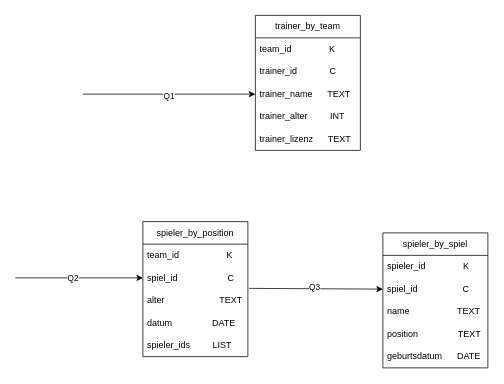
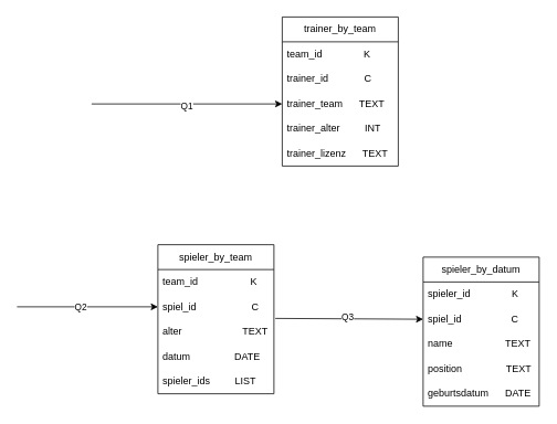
  <mxCell id="0" />
  <mxCell id="1" parent="0" />
  <mxCell id="2" value="trainer_by_team" style="swimlane;fontStyle=0;childLayout=stackLayout;horizontal=1;startSize=30;horizontalStack=0;resizeParent=1;resizeParentMax=0;resizeLast=0;collapsible=1;marginBottom=0;whiteSpace=wrap;html=1;" vertex="1" parent="1"><mxGeometry x="340" y="20" width="140" height="180" as="geometry" /></mxCell>
  <mxCell id="3" value="team_id&amp;nbsp; &amp;nbsp; &amp;nbsp; &amp;nbsp; &amp;nbsp; &amp;nbsp; &amp;nbsp; &amp;nbsp;K" style="text;strokeColor=none;fillColor=none;align=left;verticalAlign=middle;spacingLeft=4;spacingRight=4;overflow=hidden;points=[[0,0.5],[1,0.5]];portConstraint=eastwest;rotatable=0;whiteSpace=wrap;html=1;" vertex="1" parent="2"><mxGeometry y="30" width="140" height="30" as="geometry" /></mxCell>
  <mxCell id="4" value="trainer_id&amp;nbsp; &amp;nbsp; &amp;nbsp; &amp;nbsp; &amp;nbsp; &amp;nbsp; &amp;nbsp;C&amp;nbsp; &amp;nbsp; &amp;nbsp; &amp;nbsp;" style="text;strokeColor=none;fillColor=none;align=left;verticalAlign=middle;spacingLeft=4;spacingRight=4;overflow=hidden;points=[[0,0.5],[1,0.5]];portConstraint=eastwest;rotatable=0;whiteSpace=wrap;html=1;" vertex="1" parent="2"><mxGeometry y="60" width="140" height="30" as="geometry" /></mxCell>
- <mxCell id="5" value="trainer_name&amp;nbsp; &amp;nbsp; &amp;nbsp; TEXT" style="text;strokeColor=none;fillColor=none;align=left;verticalAlign=middle;spacingLeft=4;spacingRight=4;overflow=hidden;points=[[0,0.5],[1,0.5]];portConstraint=eastwest;rotatable=0;whiteSpace=wrap;html=1;" vertex="1" parent="2"><mxGeometry y="90" width="140" height="30" as="geometry" /></mxCell>
+ <mxCell id="5" value="trainer_team&amp;nbsp; &amp;nbsp; &amp;nbsp; TEXT" style="text;strokeColor=none;fillColor=none;align=left;verticalAlign=middle;spacingLeft=4;spacingRight=4;overflow=hidden;points=[[0,0.5],[1,0.5]];portConstraint=eastwest;rotatable=0;whiteSpace=wrap;html=1;" vertex="1" parent="2"><mxGeometry y="90" width="140" height="30" as="geometry" /></mxCell>
  <mxCell id="6" value="trainer_alter&amp;nbsp; &amp;nbsp; &amp;nbsp; &amp;nbsp; &amp;nbsp;INT" style="text;strokeColor=none;fillColor=none;align=left;verticalAlign=middle;spacingLeft=4;spacingRight=4;overflow=hidden;points=[[0,0.5],[1,0.5]];portConstraint=eastwest;rotatable=0;whiteSpace=wrap;html=1;" vertex="1" parent="2"><mxGeometry y="120" width="140" height="30" as="geometry" /></mxCell>
  <mxCell id="7" value="trainer_lizenz&amp;nbsp; &amp;nbsp; &amp;nbsp; TEXT" style="text;strokeColor=none;fillColor=none;align=left;verticalAlign=middle;spacingLeft=4;spacingRight=4;overflow=hidden;points=[[0,0.5],[1,0.5]];portConstraint=eastwest;rotatable=0;whiteSpace=wrap;html=1;" vertex="1" parent="2"><mxGeometry y="150" width="140" height="30" as="geometry" /></mxCell>
- <mxCell id="8" value="spieler_by_spiel" style="swimlane;fontStyle=0;childLayout=stackLayout;horizontal=1;startSize=30;horizontalStack=0;resizeParent=1;resizeParentMax=0;resizeLast=0;collapsible=1;marginBottom=0;whiteSpace=wrap;html=1;" vertex="1" parent="1"><mxGeometry x="510" y="310" width="140" height="180" as="geometry" /></mxCell>
+ <mxCell id="8" value="spieler_by_datum" style="swimlane;fontStyle=0;childLayout=stackLayout;horizontal=1;startSize=30;horizontalStack=0;resizeParent=1;resizeParentMax=0;resizeLast=0;collapsible=1;marginBottom=0;whiteSpace=wrap;html=1;" vertex="1" parent="1"><mxGeometry x="510" y="310" width="140" height="180" as="geometry" /></mxCell>
  <mxCell id="9" value="spieler_id&amp;nbsp; &amp;nbsp; &amp;nbsp; &amp;nbsp; &amp;nbsp; &amp;nbsp; &amp;nbsp; &amp;nbsp;K" style="text;strokeColor=none;fillColor=none;align=left;verticalAlign=middle;spacingLeft=4;spacingRight=4;overflow=hidden;points=[[0,0.5],[1,0.5]];portConstraint=eastwest;rotatable=0;whiteSpace=wrap;html=1;" vertex="1" parent="8"><mxGeometry y="30" width="140" height="30" as="geometry" /></mxCell>
  <mxCell id="10" value="spiel_id&amp;nbsp; &amp;nbsp; &amp;nbsp; &amp;nbsp; &amp;nbsp; &amp;nbsp; &amp;nbsp; &amp;nbsp; &amp;nbsp; C" style="text;strokeColor=none;fillColor=none;align=left;verticalAlign=middle;spacingLeft=4;spacingRight=4;overflow=hidden;points=[[0,0.5],[1,0.5]];portConstraint=eastwest;rotatable=0;whiteSpace=wrap;html=1;" vertex="1" parent="8"><mxGeometry y="60" width="140" height="30" as="geometry" /></mxCell>
  <mxCell id="11" value="name&amp;nbsp; &amp;nbsp; &amp;nbsp; &amp;nbsp; &amp;nbsp; &amp;nbsp; &amp;nbsp; &amp;nbsp; &amp;nbsp; &amp;nbsp;TEXT" style="text;strokeColor=none;fillColor=none;align=left;verticalAlign=middle;spacingLeft=4;spacingRight=4;overflow=hidden;points=[[0,0.5],[1,0.5]];portConstraint=eastwest;rotatable=0;whiteSpace=wrap;html=1;" vertex="1" parent="8"><mxGeometry y="90" width="140" height="30" as="geometry" /></mxCell>
  <mxCell id="12" value="position&amp;nbsp; &amp;nbsp; &amp;nbsp; &amp;nbsp; &amp;nbsp; &amp;nbsp; &amp;nbsp; &amp;nbsp; TEXT" style="text;strokeColor=none;fillColor=none;align=left;verticalAlign=middle;spacingLeft=4;spacingRight=4;overflow=hidden;points=[[0,0.5],[1,0.5]];portConstraint=eastwest;rotatable=0;whiteSpace=wrap;html=1;" vertex="1" parent="8"><mxGeometry y="120" width="140" height="30" as="geometry" /></mxCell>
  <mxCell id="13" value="geburtsdatum&amp;nbsp; &amp;nbsp; &amp;nbsp; DATE" style="text;strokeColor=none;fillColor=none;align=left;verticalAlign=middle;spacingLeft=4;spacingRight=4;overflow=hidden;points=[[0,0.5],[1,0.5]];portConstraint=eastwest;rotatable=0;whiteSpace=wrap;html=1;" vertex="1" parent="8"><mxGeometry y="150" width="140" height="30" as="geometry" /></mxCell>
- <mxCell id="14" value="spieler_by_position" style="swimlane;fontStyle=0;childLayout=stackLayout;horizontal=1;startSize=30;horizontalStack=0;resizeParent=1;resizeParentMax=0;resizeLast=0;collapsible=1;marginBottom=0;whiteSpace=wrap;html=1;" vertex="1" parent="1"><mxGeometry x="190" y="295" width="140" height="180" as="geometry" /></mxCell>
+ <mxCell id="14" value="spieler_by_team" style="swimlane;fontStyle=0;childLayout=stackLayout;horizontal=1;startSize=30;horizontalStack=0;resizeParent=1;resizeParentMax=0;resizeLast=0;collapsible=1;marginBottom=0;whiteSpace=wrap;html=1;" vertex="1" parent="1"><mxGeometry x="190" y="295" width="140" height="180" as="geometry" /></mxCell>
  <mxCell id="15" value="team_id&amp;nbsp; &amp;nbsp; &amp;nbsp; &amp;nbsp; &amp;nbsp; &amp;nbsp; &amp;nbsp; &amp;nbsp; &amp;nbsp; &amp;nbsp;K" style="text;strokeColor=none;fillColor=none;align=left;verticalAlign=middle;spacingLeft=4;spacingRight=4;overflow=hidden;points=[[0,0.5],[1,0.5]];portConstraint=eastwest;rotatable=0;whiteSpace=wrap;html=1;" vertex="1" parent="14"><mxGeometry y="30" width="140" height="30" as="geometry" /></mxCell>
  <mxCell id="16" value="spiel_id&amp;nbsp; &amp;nbsp; &amp;nbsp; &amp;nbsp; &amp;nbsp; &amp;nbsp; &amp;nbsp; &amp;nbsp; &amp;nbsp; &amp;nbsp; C" style="text;strokeColor=none;fillColor=none;align=left;verticalAlign=middle;spacingLeft=4;spacingRight=4;overflow=hidden;points=[[0,0.5],[1,0.5]];portConstraint=eastwest;rotatable=0;whiteSpace=wrap;html=1;" vertex="1" parent="14"><mxGeometry y="60" width="140" height="30" as="geometry" /></mxCell>
  <mxCell id="17" value="alter&amp;nbsp; &amp;nbsp; &amp;nbsp; &amp;nbsp; &amp;nbsp; &amp;nbsp; &amp;nbsp; &amp;nbsp; &amp;nbsp; &amp;nbsp; &amp;nbsp; TEXT" style="text;strokeColor=none;fillColor=none;align=left;verticalAlign=middle;spacingLeft=4;spacingRight=4;overflow=hidden;points=[[0,0.5],[1,0.5]];portConstraint=eastwest;rotatable=0;whiteSpace=wrap;html=1;" vertex="1" parent="14"><mxGeometry y="90" width="140" height="30" as="geometry" /></mxCell>
  <mxCell id="18" value="datum&amp;nbsp; &amp;nbsp; &amp;nbsp; &amp;nbsp; &amp;nbsp; &amp;nbsp; &amp;nbsp; &amp;nbsp; DATE" style="text;strokeColor=none;fillColor=none;align=left;verticalAlign=middle;spacingLeft=4;spacingRight=4;overflow=hidden;points=[[0,0.5],[1,0.5]];portConstraint=eastwest;rotatable=0;whiteSpace=wrap;html=1;" vertex="1" parent="14"><mxGeometry y="120" width="140" height="30" as="geometry" /></mxCell>
  <mxCell id="19" value="spieler_ids&amp;nbsp; &amp;nbsp; &amp;nbsp; &amp;nbsp; &amp;nbsp;LIST" style="text;strokeColor=none;fillColor=none;align=left;verticalAlign=middle;spacingLeft=4;spacingRight=4;overflow=hidden;points=[[0,0.5],[1,0.5]];portConstraint=eastwest;rotatable=0;whiteSpace=wrap;html=1;" vertex="1" parent="14"><mxGeometry y="150" width="140" height="30" as="geometry" /></mxCell>
  <mxCell id="20" value="" style="endArrow=classic;html=1;rounded=0;entryX=0;entryY=0.5;entryDx=0;entryDy=0;" edge="1" parent="1" target="5"><mxGeometry width="50" height="50" relative="1" as="geometry"><mxPoint x="110" y="125" as="sourcePoint" /><mxPoint x="470" y="290" as="targetPoint" /></mxGeometry></mxCell>
  <mxCell id="21" value="Q1" style="edgeLabel;html=1;align=center;verticalAlign=middle;resizable=0;points=[];" vertex="1" connectable="0" parent="20"><mxGeometry x="-0.009" y="-2" relative="1" as="geometry"><mxPoint as="offset" /></mxGeometry></mxCell>
  <mxCell id="22" value="" style="endArrow=classic;html=1;rounded=0;entryX=0;entryY=0.5;entryDx=0;entryDy=0;exitX=1.012;exitY=0.967;exitDx=0;exitDy=0;exitPerimeter=0;" edge="1" parent="1" source="16" target="10"><mxGeometry width="50" height="50" relative="1" as="geometry"><mxPoint x="420" y="340" as="sourcePoint" /><mxPoint x="470" y="290" as="targetPoint" /></mxGeometry></mxCell>
  <mxCell id="23" value="Q3" style="edgeLabel;html=1;align=center;verticalAlign=middle;resizable=0;points=[];" vertex="1" connectable="0" parent="22"><mxGeometry x="-0.022" y="2" relative="1" as="geometry"><mxPoint as="offset" /></mxGeometry></mxCell>
  <mxCell id="24" value="" style="endArrow=classic;html=1;rounded=0;entryX=0;entryY=0.5;entryDx=0;entryDy=0;" edge="1" parent="1" target="16"><mxGeometry width="50" height="50" relative="1" as="geometry"><mxPoint x="20" y="370" as="sourcePoint" /><mxPoint x="470" y="290" as="targetPoint" /></mxGeometry></mxCell>
  <mxCell id="25" value="Q2" style="edgeLabel;html=1;align=center;verticalAlign=middle;resizable=0;points=[];" vertex="1" connectable="0" parent="24"><mxGeometry x="-0.102" relative="1" as="geometry"><mxPoint as="offset" /></mxGeometry></mxCell>
